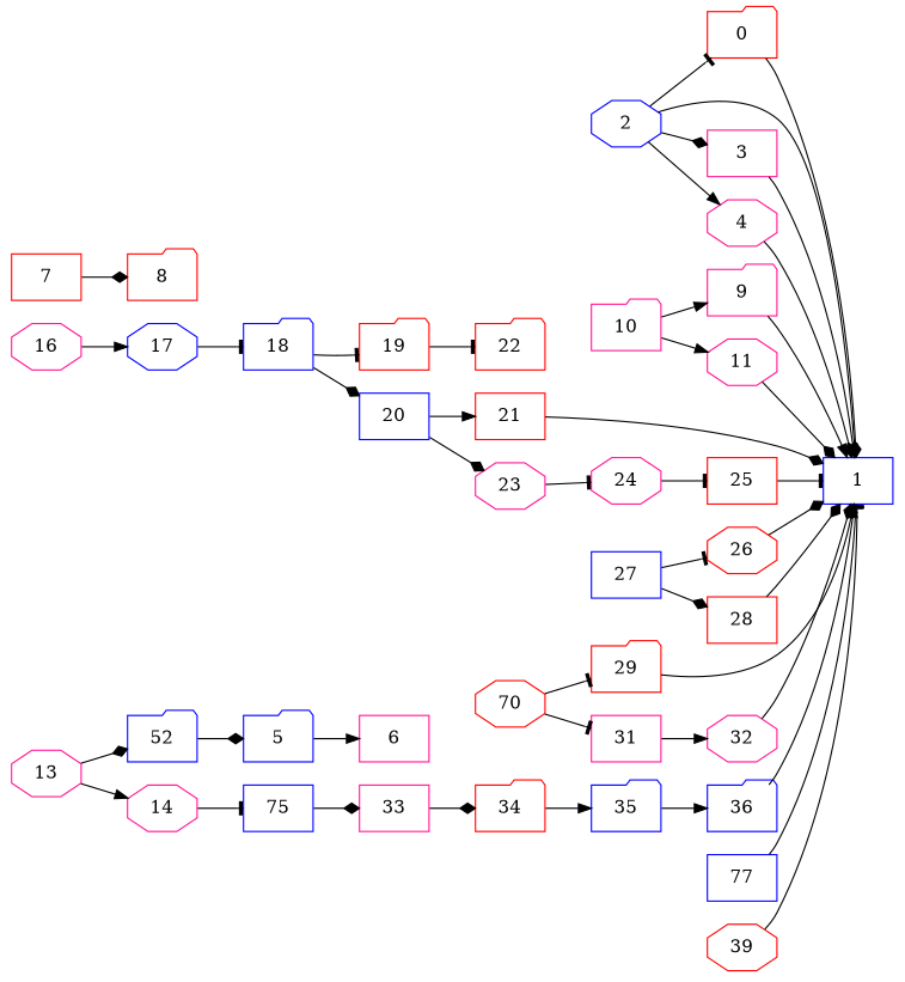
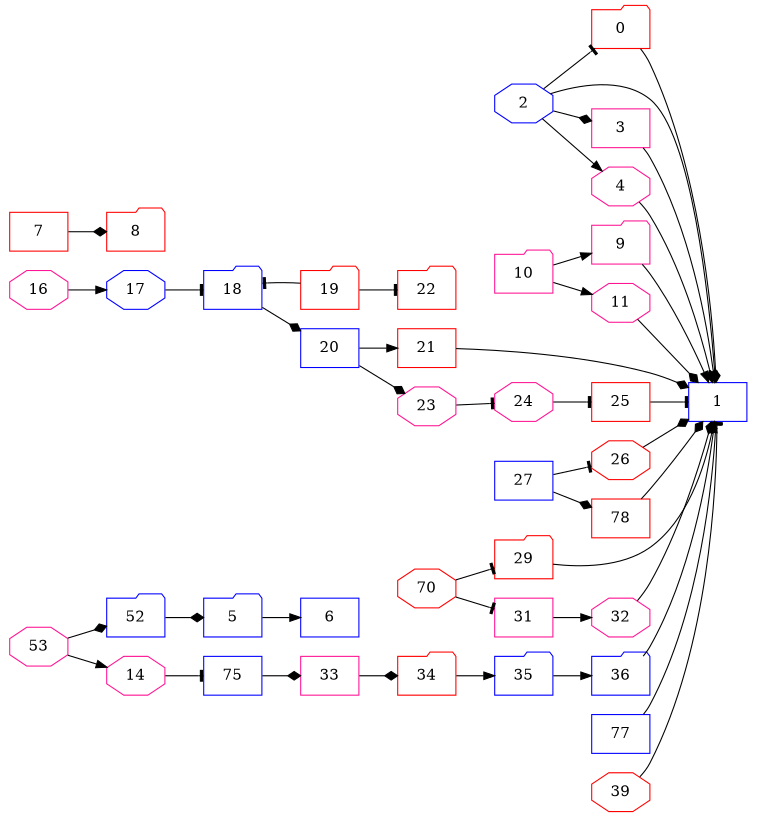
  strict digraph {
    rankdir=LR
    node [color=deeppink exec=200 shape=folder]
    edge [arrowhead=diamond comm=6]
    0 [color=red exec=100]
    1 [color=blue exec=155 shape=box]
    2 [color=blue exec=187 shape=octagon]
    3 [exec=188 shape=box]
    4 [exec=135 shape=octagon]
    5 [color=blue exec=73]
-   6 [exec=142 shape=box]
+   6 [color=blue exec=142 shape=box]
    7 [color=red exec=154 shape=box]
    8 [color=red exec=114]
    9 [exec=74]
    10 [exec=61]
    11 [shape=octagon]
    n13 [color=blue exec=127 label=52]
-   13 [exec=141 shape=octagon]
+   13 [exec=141 shape=octagon label=53]
    14 [shape=octagon]
    n16 [color=blue exec=80 label=75 shape=box]
    33 [exec=114 shape=box]
    34 [color=red]
    16 [exec=129 shape=octagon]
    17 [color=blue exec=100 shape=octagon]
    18 [color=blue exec=147]
    19 [color=red exec=173]
    20 [color=blue exec=107 shape=box]
    22 [color=red exec=54]
    21 [color=red exec=85 shape=box]
    23 [exec=135 shape=octagon]
    24 [exec=192 shape=octagon]
    25 [color=red exec=128 shape=box]
    26 [color=red exec=151 shape=octagon]
    27 [color=blue exec=74 shape=box]
-   28 [color=red exec=162 shape=box]
+   28 [color=red exec=162 shape=box label=78]
    29 [color=red exec=170]
    n33 [color=red exec=127 label=70 shape=octagon]
    31 [exec=154 shape=box]
    32 [exec=71 shape=octagon]
    35 [color=blue exec=142]
    36 [color=blue exec=98]
    n38 [color=blue exec=144 label=77 shape=box]
    39 [color=red exec=177 shape=octagon]
    0 -> 1 [comm=14]
    2 -> 0 [arrowhead=tee]
    2 -> 1 [comm=7]
    2 -> 3 [comm=16]
    2 -> 4 [arrowhead=normal comm=19]
    3 -> 1 [arrowhead=normal comm=13]
    4 -> 1 [comm=13]
    5 -> 6 [arrowhead=normal comm=13]
    7 -> 8 [comm=18]
    9 -> 1 [arrowhead=normal comm=16]
    10 -> 9 [arrowhead=normal comm=7]
    10 -> 11 [arrowhead=normal]
    11 -> 1 [comm=12]
    n13 -> 5 [comm=12]
    13 -> n13 [comm=10]
    13 -> 14 [arrowhead=normal]
    14 -> n16 [arrowhead=tee comm=15]
    n16 -> 33 [comm=16]
    33 -> 34 [comm=14]
    34 -> 35 [arrowhead=normal comm=9]
    16 -> 17 [arrowhead=normal]
    17 -> 18 [arrowhead=tee]
-   18 -> 19 [arrowhead=tee comm=11]
+   19 -> 18 [arrowhead=tee comm=11]
    18 -> 20 [comm=18]
    19 -> 22 [arrowhead=tee comm=15]
    20 -> 21 [arrowhead=normal comm=7]
    20 -> 23 [comm=8]
    21 -> 1 [comm=10]
    23 -> 24 [arrowhead=tee comm=17]
    24 -> 25 [arrowhead=tee comm=9]
    25 -> 1 [arrowhead=tee comm=19]
    26 -> 1 [comm=20]
    27 -> 26 [arrowhead=tee comm=9]
    27 -> 28 [comm=7]
    28 -> 1 [comm=7]
    29 -> 1 [comm=16]
    n33 -> 29 [arrowhead=tee comm=10]
    n33 -> 31 [arrowhead=tee comm=5]
    31 -> 32 [arrowhead=normal comm=9]
    32 -> 1 [comm=10]
    35 -> 36 [arrowhead=normal comm=17]
    36 -> 1 [arrowhead=normal comm=12]
    n38 -> 1 [arrowhead=tee comm=12]
    39 -> 1 [arrowhead=tee comm=10]
  }
